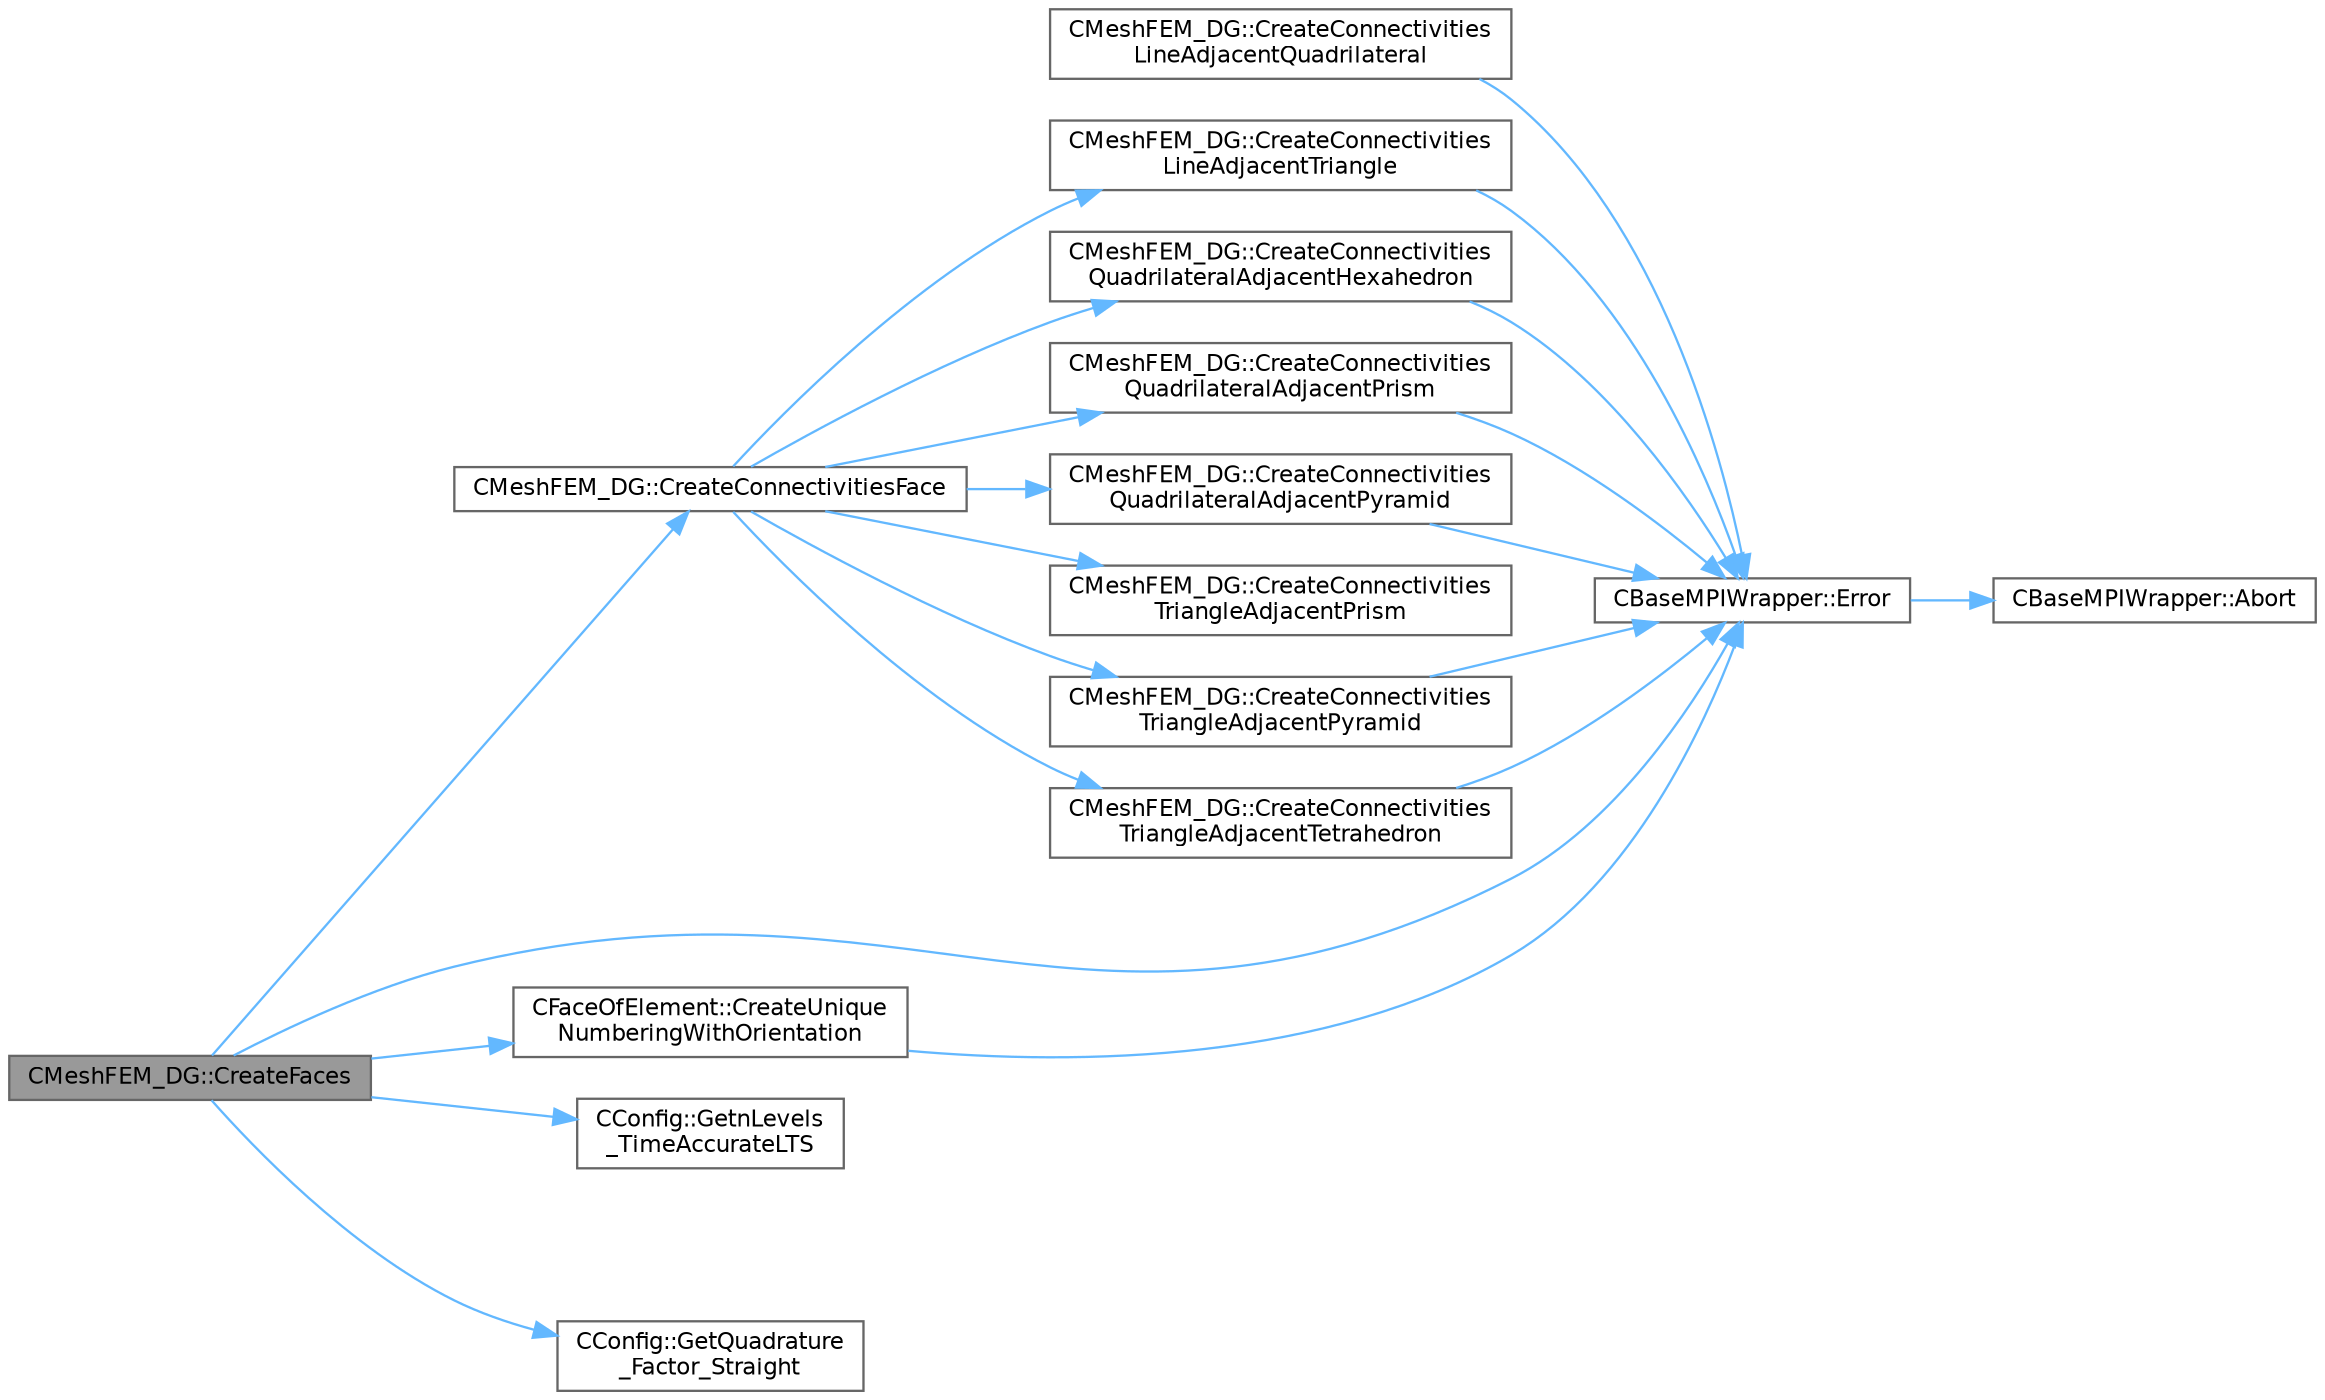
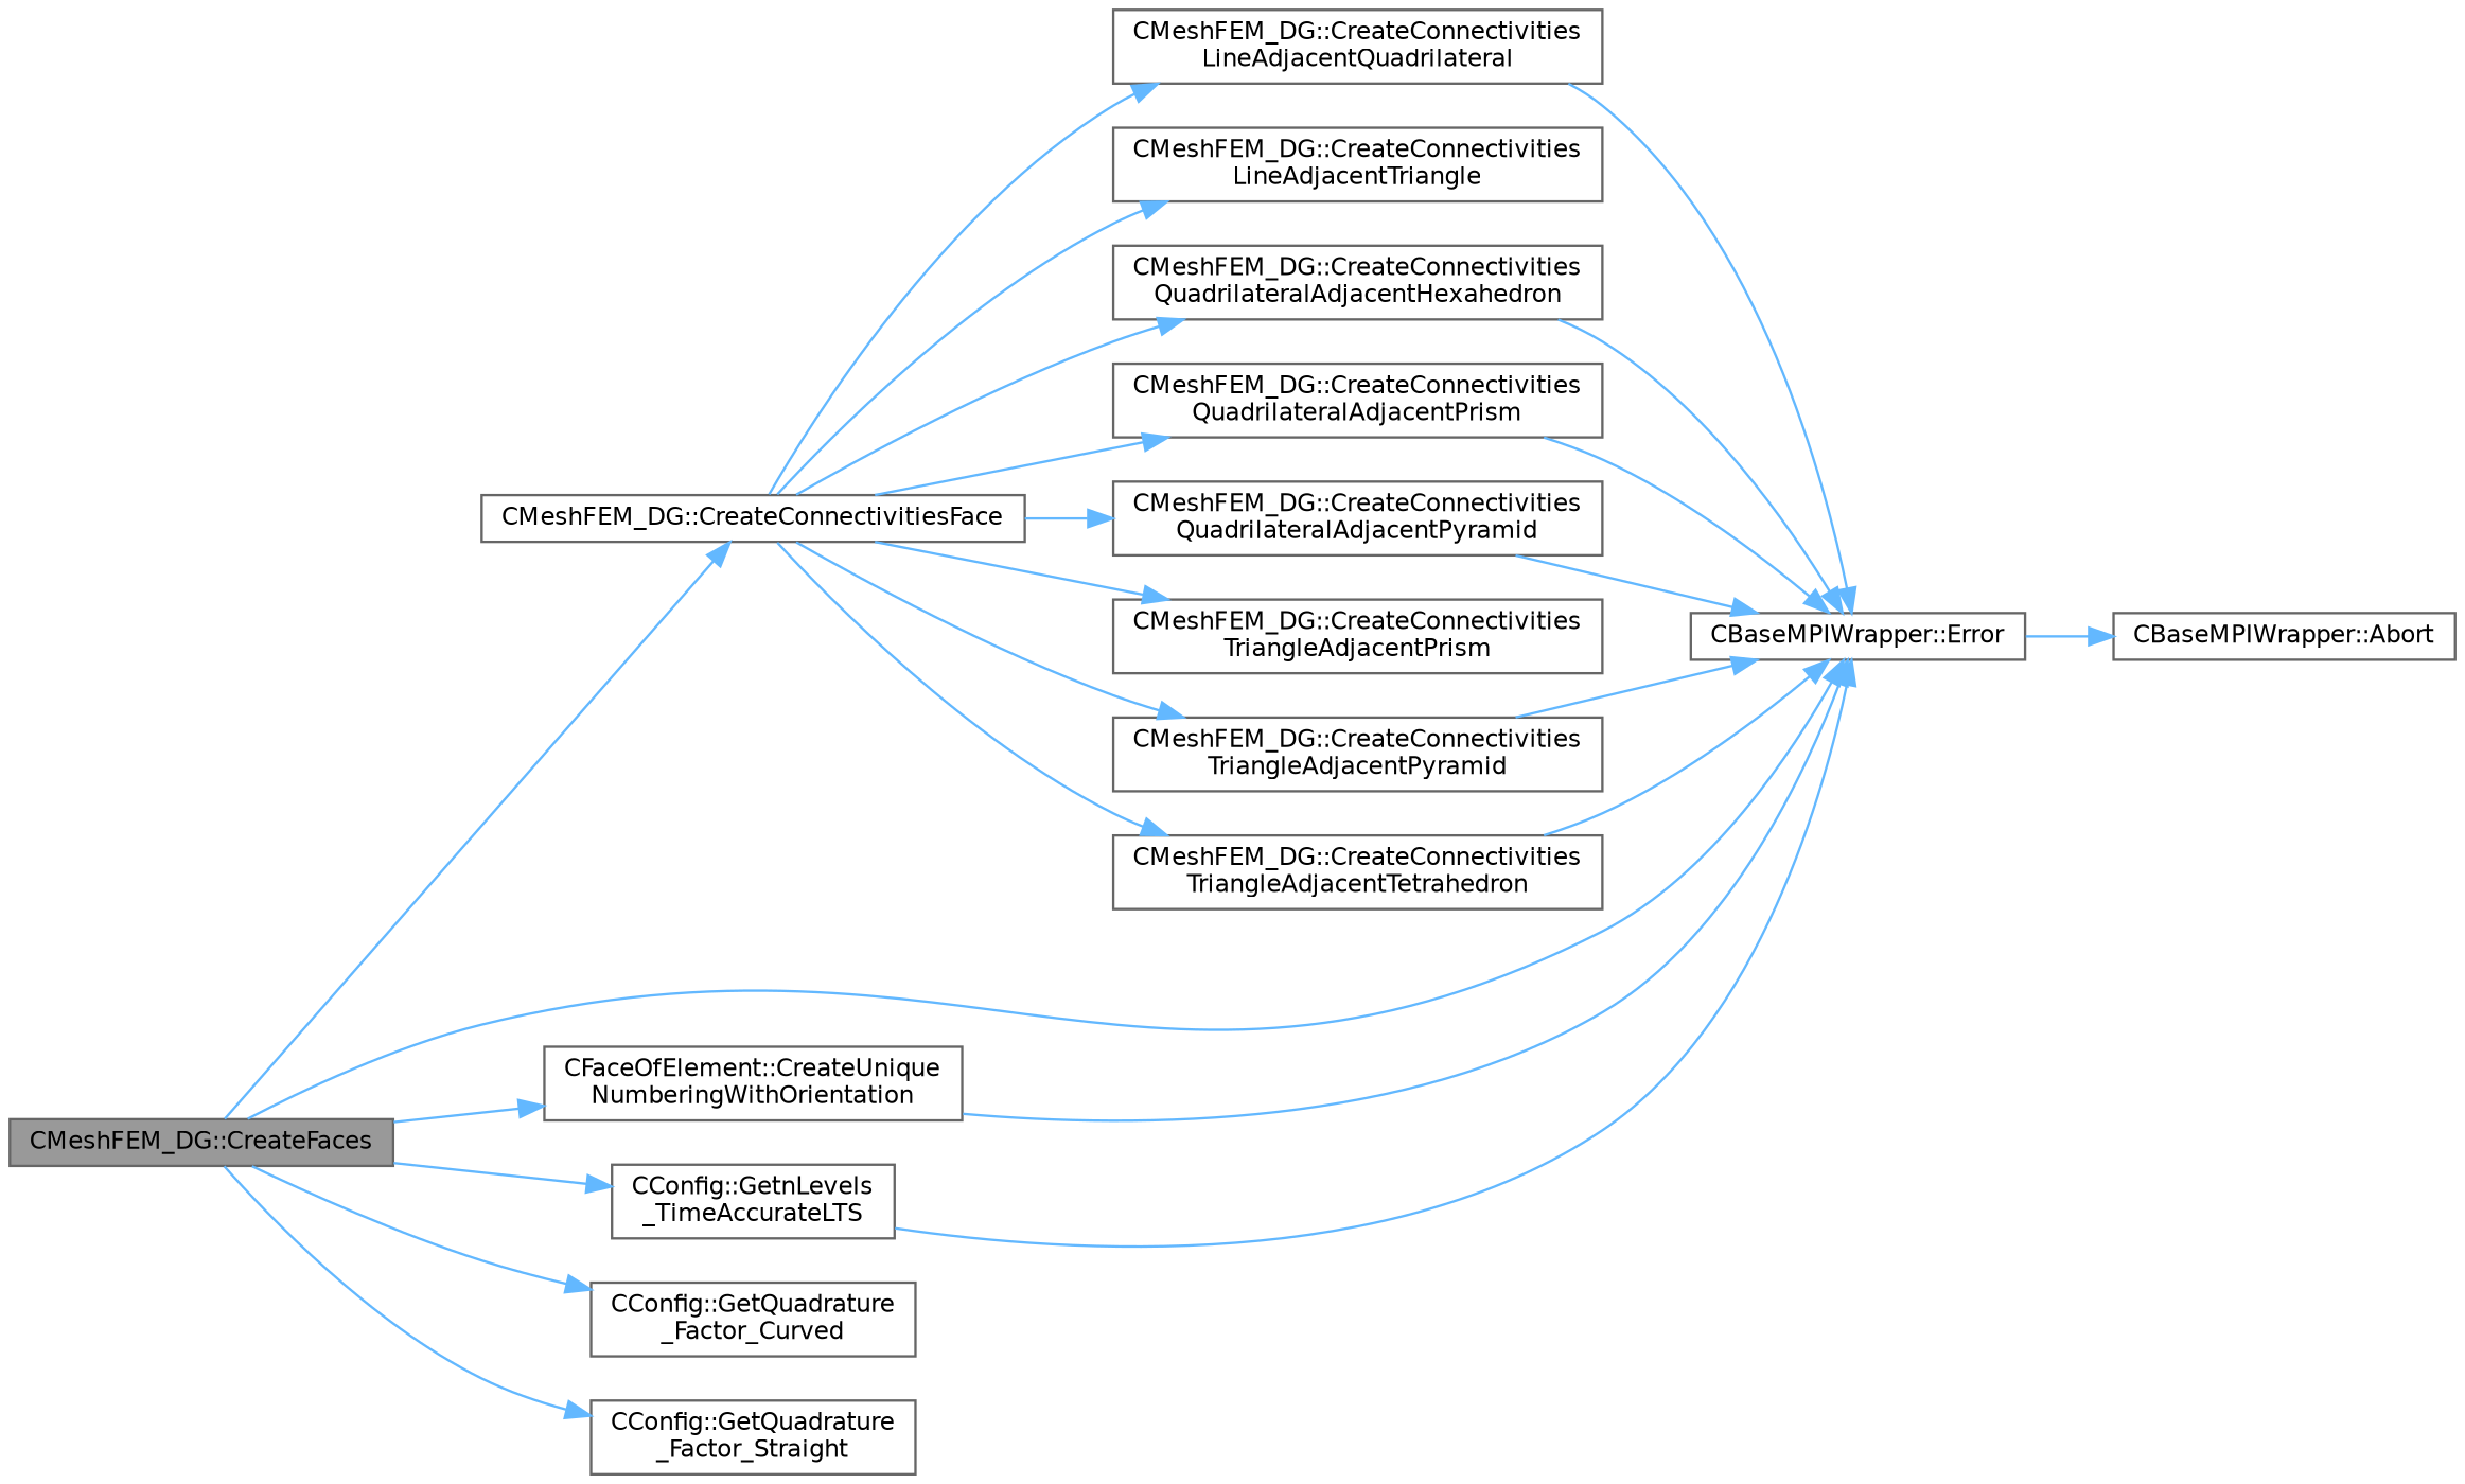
  digraph {
    rankdir=LR
    node [color=grey40 fillcolor=white fontname=Helvetica fontsize=10 shape=box style=filled]
    edge [color=steelblue1 fontname=Helvetica fontsize=10 labelfontname=Helvetica labelfontsize=10 style=solid]
    n1 [color=gray40 fillcolor=grey60 fontcolor=black height=0.2 label="CMeshFEM_DG::CreateFaces" width=0.4]
    n2 [height=0.2 label="CMeshFEM_DG::CreateConnectivitiesFace" width=0.4]
    n3 [height=0.2 label="CBaseMPIWrapper::Error" width=0.4]
    n4 [height=0.2 label="CFaceOfElement::CreateUnique\lNumberingWithOrientation" width=0.4]
    n5 [height=0.2 label="CConfig::GetnLevels\l_TimeAccurateLTS" width=0.4]
+   n6 [height=0.2 label="CConfig::GetQuadrature\l_Factor_Curved" width=0.4]
    n7 [height=0.2 label="CConfig::GetQuadrature\l_Factor_Straight" width=0.4]
    n8 [height=0.2 label="CMeshFEM_DG::CreateConnectivities\lLineAdjacentQuadrilateral" width=0.4]
    n9 [height=0.2 label="CMeshFEM_DG::CreateConnectivities\lLineAdjacentTriangle" width=0.4]
    n10 [height=0.2 label="CMeshFEM_DG::CreateConnectivities\lQuadrilateralAdjacentHexahedron" width=0.4]
    n11 [height=0.2 label="CMeshFEM_DG::CreateConnectivities\lQuadrilateralAdjacentPrism" width=0.4]
    n12 [height=0.2 label="CMeshFEM_DG::CreateConnectivities\lQuadrilateralAdjacentPyramid" width=0.4]
    n13 [height=0.2 label="CMeshFEM_DG::CreateConnectivities\lTriangleAdjacentPrism" width=0.4]
    n14 [height=0.2 label="CMeshFEM_DG::CreateConnectivities\lTriangleAdjacentPyramid" width=0.4]
    n15 [height=0.2 label="CMeshFEM_DG::CreateConnectivities\lTriangleAdjacentTetrahedron" width=0.4]
    n16 [height=0.2 label="CBaseMPIWrapper::Abort" width=0.4]
    n1 -> n2
    n1 -> n3
    n1 -> n4
    n1 -> n5
+   n1 -> n6
    n1 -> n7
+   n2 -> n8
    n2 -> n9
    n2 -> n10
    n2 -> n11
    n2 -> n12
    n2 -> n13
    n2 -> n14
    n2 -> n15
    n3 -> n16
    n4 -> n3
    n8 -> n3
-   n9 -> n3
+   n5 -> n3
    n10 -> n3
    n11 -> n3
    n12 -> n3
    n14 -> n3
    n15 -> n3
  }
